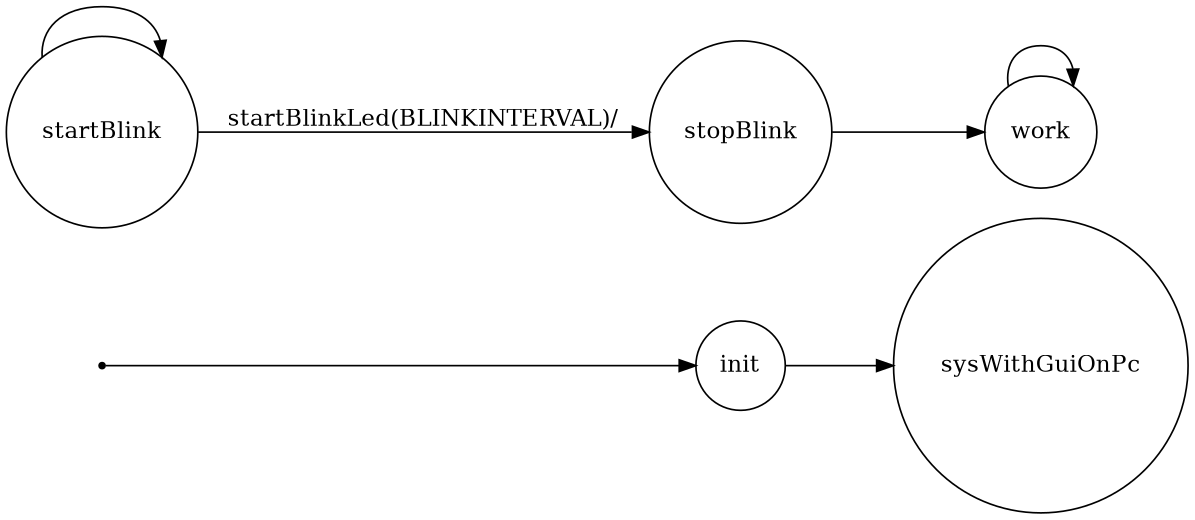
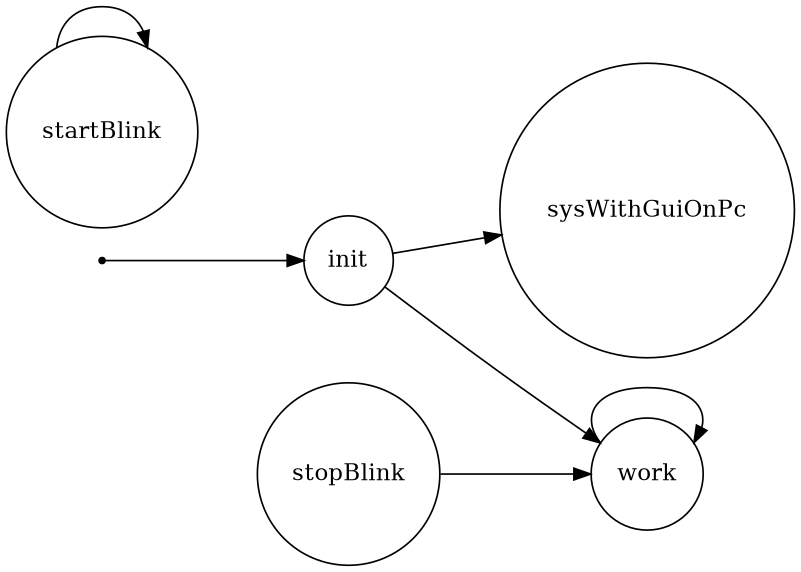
  digraph {
    rankdir=LR
    node [shape=circle]
    iniziale [shape=point]
    init
    sysWithGuiOnPc
    work
    startBlink
    stopBlink
    iniziale -> init
    init -> sysWithGuiOnPc
+   init -> work
    work -> work
    startBlink -> startBlink
-   startBlink -> stopBlink [label="startBlinkLed(BLINKINTERVAL)/"]
    stopBlink -> work
  }
